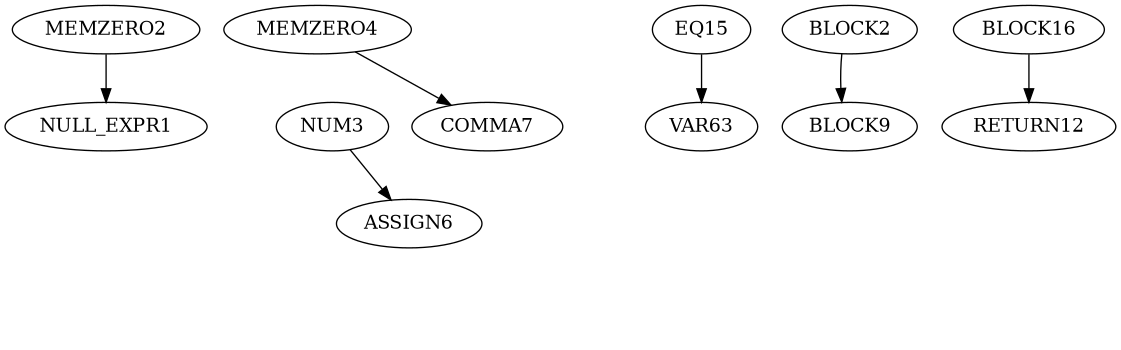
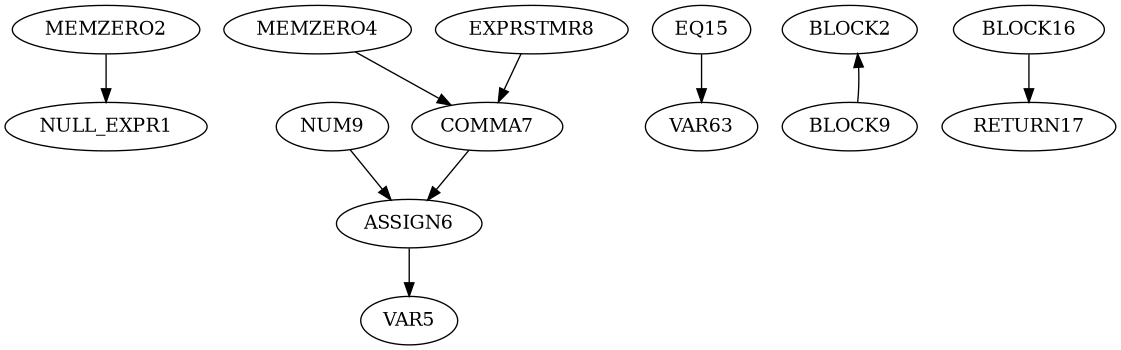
  digraph {
    n1 [label=MEMZERO2]
    NULL_EXPR1
    ASSIGN6
-   NUM3
+   VAR5
+   NUM3 [label=NUM9]
    COMMA7
    MEMZERO4
+   EXPRSTMR8
    n9 [label=VAR63]
    EQ15
    n11 [label=BLOCK2]
    BLOCK9
    BLOCK16
-   RETURN17 [label=RETURN12]
+   RETURN17
    n1 -> NULL_EXPR1
+   ASSIGN6 -> VAR5
    NUM3 -> ASSIGN6
+   COMMA7 -> ASSIGN6
    MEMZERO4 -> COMMA7
+   EXPRSTMR8 -> COMMA7
    EQ15 -> n9
-   n11 -> BLOCK9
+   BLOCK9 -> n11
    BLOCK16 -> RETURN17
  }
